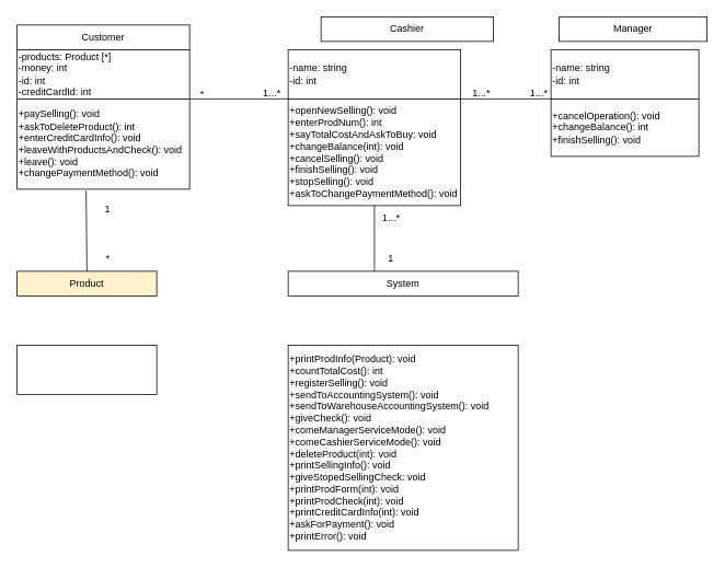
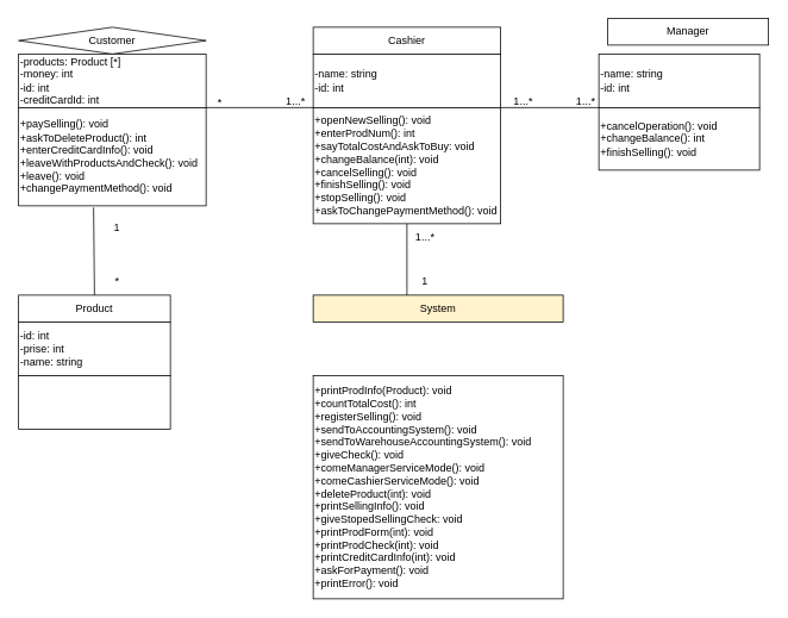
  <mxCell id="0" />
  <mxCell id="1" parent="0" />
- <mxCell id="2" value="Customer" style="rounded=0;whiteSpace=wrap;html=1;" vertex="1" parent="1"><mxGeometry x="20" y="30" width="210" height="30" as="geometry" /></mxCell>
+ <mxCell id="2" value="Customer" style="rhombus;whiteSpace=wrap;html=1;" vertex="1" parent="1"><mxGeometry x="20" y="30" width="210" height="30" as="geometry" /></mxCell>
  <mxCell id="3" value="-products: Product [*]&lt;div&gt;-money: int&lt;/div&gt;&lt;div&gt;-id: int&lt;/div&gt;&lt;div&gt;-creditCardId: int&lt;/div&gt;" style="rounded=0;whiteSpace=wrap;html=1;align=left;" vertex="1" parent="1"><mxGeometry x="20" y="60" width="210" height="60" as="geometry" /></mxCell>
- <mxCell id="4" value="Cashier" style="rounded=0;whiteSpace=wrap;html=1;" vertex="1" parent="1"><mxGeometry x="390" y="20" width="210" height="30" as="geometry" /></mxCell>
+ <mxCell id="4" value="Cashier" style="rounded=0;whiteSpace=wrap;html=1;" vertex="1" parent="1"><mxGeometry x="350" y="30" width="210" height="30" as="geometry" /></mxCell>
  <mxCell id="5" value="-name: string&lt;div&gt;-id: int&lt;/div&gt;" style="rounded=0;whiteSpace=wrap;html=1;align=left;" vertex="1" parent="1"><mxGeometry x="350" y="60" width="210" height="60" as="geometry" /></mxCell>
- <mxCell id="6" value="System" style="rounded=0;whiteSpace=wrap;html=1;" vertex="1" parent="1"><mxGeometry x="350" y="330" width="280" height="30" as="geometry" /></mxCell>
- <mxCell id="7" value="Product" style="rounded=0;whiteSpace=wrap;html=1;fillColor=#fff2cc;" vertex="1" parent="1"><mxGeometry x="20" y="330" width="170" height="30" as="geometry" /></mxCell>
+ <mxCell id="6" value="System" style="rounded=0;whiteSpace=wrap;html=1;fillColor=#fff2cc;" vertex="1" parent="1"><mxGeometry x="350" y="330" width="280" height="30" as="geometry" /></mxCell>
+ <mxCell id="7" value="Product" style="rounded=0;whiteSpace=wrap;html=1;" vertex="1" parent="1"><mxGeometry x="20" y="330" width="170" height="30" as="geometry" /></mxCell>
+ <mxCell id="8" value="-id: int&lt;div&gt;-prise: int&lt;/div&gt;&lt;div&gt;-name: string&lt;/div&gt;" style="rounded=0;whiteSpace=wrap;html=1;align=left;" vertex="1" parent="1"><mxGeometry x="20" y="360" width="170" height="60" as="geometry" /></mxCell>
  <mxCell id="9" value="+paySelling(): void&lt;div&gt;+askToDeleteProduct(): int&lt;/div&gt;&lt;div&gt;+enterCreditCardInfo(): void&lt;/div&gt;&lt;div&gt;&lt;div&gt;+leaveWithProductsAnd&lt;span style=&quot;background-color: transparent; color: light-dark(rgb(0, 0, 0), rgb(255, 255, 255));&quot;&gt;Check(): void&lt;/span&gt;&lt;/div&gt;&lt;div&gt;+leave(): void&lt;/div&gt;&lt;/div&gt;&lt;div&gt;+changePaymentMethod(): void&lt;/div&gt;" style="rounded=0;whiteSpace=wrap;html=1;align=left;" vertex="1" parent="1"><mxGeometry x="20" y="120" width="210" height="110" as="geometry" /></mxCell>
  <mxCell id="10" value="+openNewSelling(): void&lt;div&gt;+enterProdNum(): int&lt;/div&gt;&lt;div&gt;+sayTotalCostAndAskToBuy: void&lt;/div&gt;&lt;div&gt;+changeBalance(int): void&lt;/div&gt;&lt;div&gt;+cancelSelling(): void&lt;/div&gt;&lt;div&gt;+finishSelling(): void&lt;/div&gt;&lt;div&gt;+stopSelling(): void&lt;/div&gt;&lt;div&gt;+askToChangePaymentMethod(): void&lt;/div&gt;" style="rounded=0;whiteSpace=wrap;html=1;align=left;" vertex="1" parent="1"><mxGeometry x="350" y="120" width="210" height="130" as="geometry" /></mxCell>
  <mxCell id="11" value="+printProdInfo(Product): void&lt;div&gt;+countTotalCost(): int&lt;/div&gt;&lt;div&gt;+registerSelling(): void&lt;/div&gt;&lt;div&gt;+sendToAccountingSystem(): void&lt;/div&gt;&lt;div&gt;+sendToWarehouseAccountingSystem(): void&lt;/div&gt;&lt;div&gt;+giveCheck(): void&lt;/div&gt;&lt;div&gt;+comeManagerServiceMode(): void&lt;/div&gt;&lt;div&gt;+&lt;span style=&quot;background-color: transparent; color: light-dark(rgb(0, 0, 0), rgb(255, 255, 255));&quot;&gt;comeCashierServiceMode(): void&lt;/span&gt;&lt;/div&gt;&lt;div&gt;+deleteProduct(int): void&lt;span style=&quot;background-color: transparent; color: light-dark(rgb(0, 0, 0), rgb(255, 255, 255));&quot;&gt;&lt;/span&gt;&lt;/div&gt;&lt;div&gt;+printSellingInfo(): void&lt;/div&gt;&lt;div&gt;+giveStopedSellingCheck: void&lt;/div&gt;&lt;div&gt;+printProdForm(int): void&lt;/div&gt;&lt;div&gt;+printProdCheck(int): void&lt;/div&gt;&lt;div&gt;+printCreditCardInfo(int): void&lt;/div&gt;&lt;div&gt;+askForPayment(): void&lt;/div&gt;&lt;div&gt;+printError(): void&lt;/div&gt;" style="rounded=0;whiteSpace=wrap;html=1;align=left;" vertex="1" parent="1"><mxGeometry x="350" y="420" width="280" height="250" as="geometry" /></mxCell>
  <mxCell id="12" value="" style="rounded=0;whiteSpace=wrap;html=1;" vertex="1" parent="1"><mxGeometry x="20" y="420" width="170" height="60" as="geometry" /></mxCell>
  <mxCell id="13" value="Manager" style="rounded=0;whiteSpace=wrap;html=1;" vertex="1" parent="1"><mxGeometry x="680" y="20" width="180" height="30" as="geometry" /></mxCell>
  <mxCell id="14" value="-name: string&lt;div&gt;-id: int&lt;/div&gt;" style="rounded=0;whiteSpace=wrap;html=1;align=left;" vertex="1" parent="1"><mxGeometry x="670" y="60" width="180" height="60" as="geometry" /></mxCell>
  <mxCell id="15" value="+cancelOperation(): void&lt;div&gt;&lt;div&gt;+changeBalance(&lt;span style=&quot;background-color: transparent; color: light-dark(rgb(0, 0, 0), rgb(255, 255, 255));&quot;&gt;): int&lt;/span&gt;&lt;/div&gt;&lt;div&gt;+finishSelling(): void&lt;/div&gt;&lt;/div&gt;" style="rounded=0;whiteSpace=wrap;html=1;align=left;" vertex="1" parent="1"><mxGeometry x="670" y="120" width="180" height="70" as="geometry" /></mxCell>
  <mxCell id="16" value="" style="endArrow=none;html=1;rounded=0;exitX=0.5;exitY=0;exitDx=0;exitDy=0;entryX=0.4;entryY=1.017;entryDx=0;entryDy=0;entryPerimeter=0;" edge="1" parent="1" source="7" target="9"><mxGeometry width="50" height="50" relative="1" as="geometry"><mxPoint x="350" y="310" as="sourcePoint" /><mxPoint x="400" y="260" as="targetPoint" /></mxGeometry></mxCell>
  <mxCell id="17" value="1" style="text;html=1;align=center;verticalAlign=middle;resizable=0;points=[];autosize=1;strokeColor=none;fillColor=none;" vertex="1" parent="1"><mxGeometry x="115" y="240" width="30" height="30" as="geometry" /></mxCell>
  <mxCell id="18" value="*" style="text;html=1;align=center;verticalAlign=middle;resizable=0;points=[];autosize=1;strokeColor=none;fillColor=none;" vertex="1" parent="1"><mxGeometry x="115" y="300" width="30" height="30" as="geometry" /></mxCell>
  <mxCell id="19" value="" style="endArrow=none;html=1;rounded=0;exitX=1;exitY=0;exitDx=0;exitDy=0;entryX=0;entryY=0;entryDx=0;entryDy=0;" edge="1" parent="1" source="9" target="10"><mxGeometry width="50" height="50" relative="1" as="geometry"><mxPoint x="350" y="310" as="sourcePoint" /><mxPoint x="400" y="260" as="targetPoint" /></mxGeometry></mxCell>
  <mxCell id="20" value="" style="endArrow=none;html=1;rounded=0;exitX=1;exitY=0;exitDx=0;exitDy=0;entryX=0;entryY=0;entryDx=0;entryDy=0;" edge="1" parent="1" source="10" target="15"><mxGeometry width="50" height="50" relative="1" as="geometry"><mxPoint x="350" y="310" as="sourcePoint" /><mxPoint x="400" y="260" as="targetPoint" /></mxGeometry></mxCell>
  <mxCell id="21" value="*" style="text;html=1;align=center;verticalAlign=middle;resizable=0;points=[];autosize=1;strokeColor=none;fillColor=none;" vertex="1" parent="1"><mxGeometry x="230" y="100" width="30" height="30" as="geometry" /></mxCell>
  <mxCell id="22" value="1...*" style="text;html=1;align=center;verticalAlign=middle;resizable=0;points=[];autosize=1;strokeColor=none;fillColor=none;" vertex="1" parent="1"><mxGeometry x="310" y="98" width="40" height="30" as="geometry" /></mxCell>
  <mxCell id="23" value="1...*" style="text;html=1;align=center;verticalAlign=middle;resizable=0;points=[];autosize=1;strokeColor=none;fillColor=none;" vertex="1" parent="1"><mxGeometry x="565" y="98" width="40" height="30" as="geometry" /></mxCell>
  <mxCell id="24" value="1...*" style="text;html=1;align=center;verticalAlign=middle;resizable=0;points=[];autosize=1;strokeColor=none;fillColor=none;" vertex="1" parent="1"><mxGeometry x="635" y="98" width="40" height="30" as="geometry" /></mxCell>
  <mxCell id="25" value="" style="endArrow=none;html=1;rounded=0;exitX=0.5;exitY=1;exitDx=0;exitDy=0;" edge="1" parent="1" source="10"><mxGeometry width="50" height="50" relative="1" as="geometry"><mxPoint x="350" y="310" as="sourcePoint" /><mxPoint x="455" y="330" as="targetPoint" /></mxGeometry></mxCell>
  <mxCell id="26" value="1...*" style="text;html=1;align=center;verticalAlign=middle;resizable=0;points=[];autosize=1;strokeColor=none;fillColor=none;" vertex="1" parent="1"><mxGeometry x="455" y="250" width="40" height="30" as="geometry" /></mxCell>
  <mxCell id="27" value="1" style="text;html=1;align=center;verticalAlign=middle;resizable=0;points=[];autosize=1;strokeColor=none;fillColor=none;" vertex="1" parent="1"><mxGeometry x="460" y="300" width="30" height="30" as="geometry" /></mxCell>
